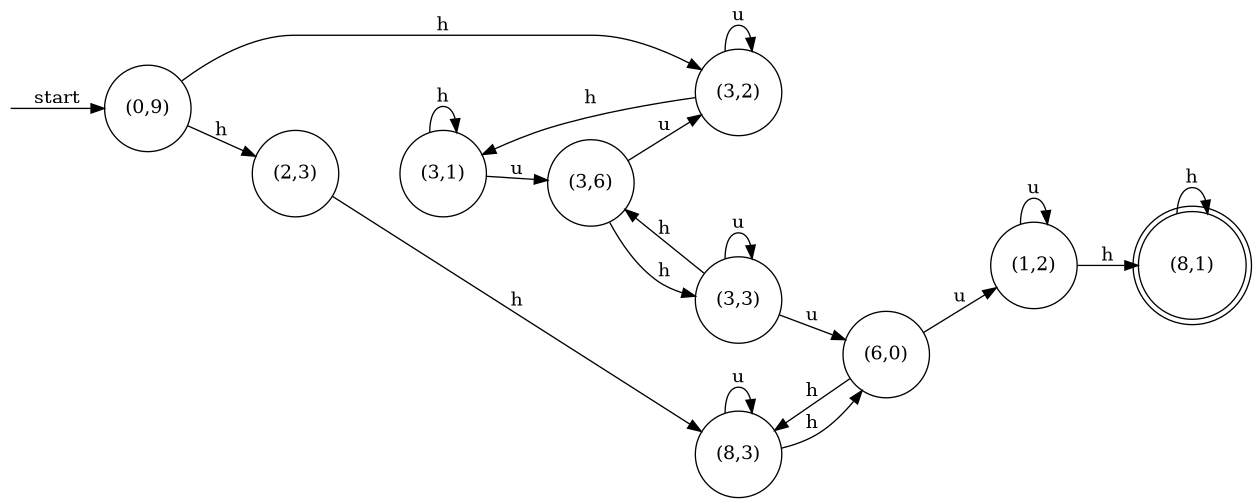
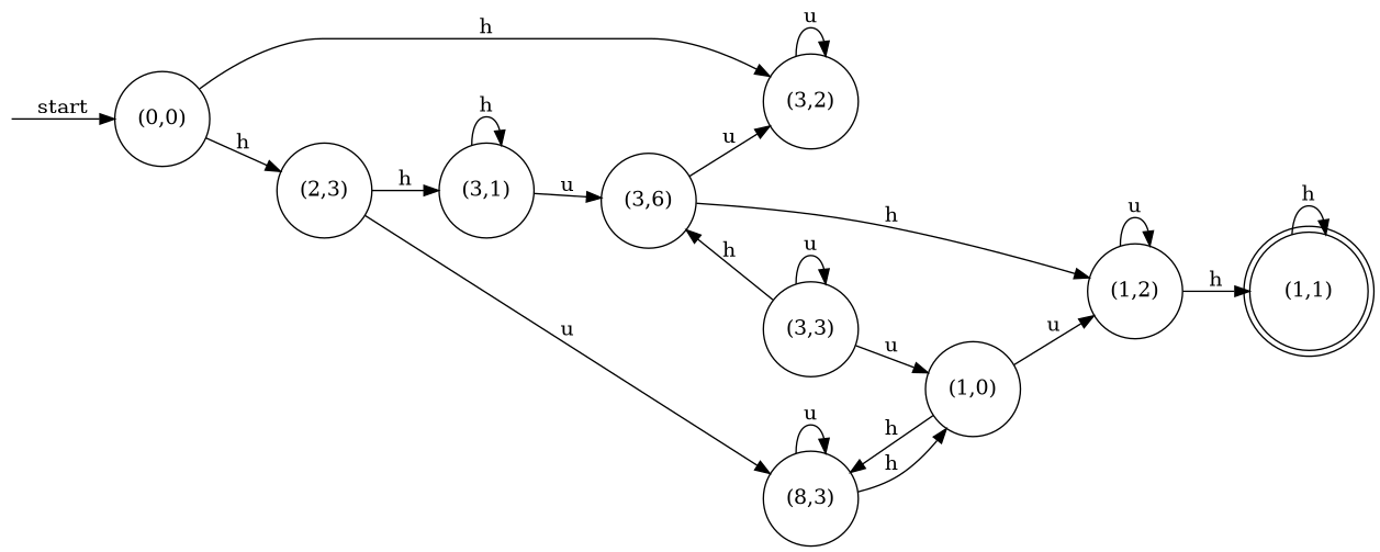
  digraph {
    rankdir=LR
    node [shape=circle]
    __start [shape=point style=invis]
-   "(0,0)" [label="(0,9)"]
+   "(0,0)"
    "(2,3)"
    "(3,2)"
    n5 [label="(8,3)"]
    "(3,1)"
-   "(1,1)" [shape=doublecircle label="(8,1)"]
-   "(1,0)" [label="(6,0)"]
+   "(1,1)" [shape=doublecircle]
+   "(1,0)"
    "(1,2)"
    n10 [label="(3,6)"]
    "(3,3)"
    __start -> "(0,0)" [label=start]
    "(0,0)" -> "(2,3)" [label=h]
    "(0,0)" -> "(3,2)" [label=h]
-   "(2,3)" -> n5 [label=h]
+   "(2,3)" -> n5 [label=u]
    "(3,2)" -> "(3,2)" [label=u]
-   "(3,2)" -> "(3,1)" [label=h]
+   "(2,3)" -> "(3,1)" [label=h]
    n5 -> n5 [label=u]
    n5 -> "(1,0)" [label=h]
    "(3,1)" -> "(3,1)" [label=h]
    "(3,1)" -> n10 [label=u]
    "(1,1)" -> "(1,1)" [label=h]
    "(1,0)" -> n5 [label=h]
    "(1,0)" -> "(1,2)" [label=u]
    "(1,2)" -> "(1,1)" [label=h]
    "(1,2)" -> "(1,2)" [label=u]
    n10 -> "(3,2)" [label=u]
-   n10 -> "(3,3)" [label=h]
+   n10 -> "(1,2)" [label=h]
    "(3,3)" -> "(1,0)" [label=u]
    "(3,3)" -> n10 [label=h]
    "(3,3)" -> "(3,3)" [label=u]
  }
